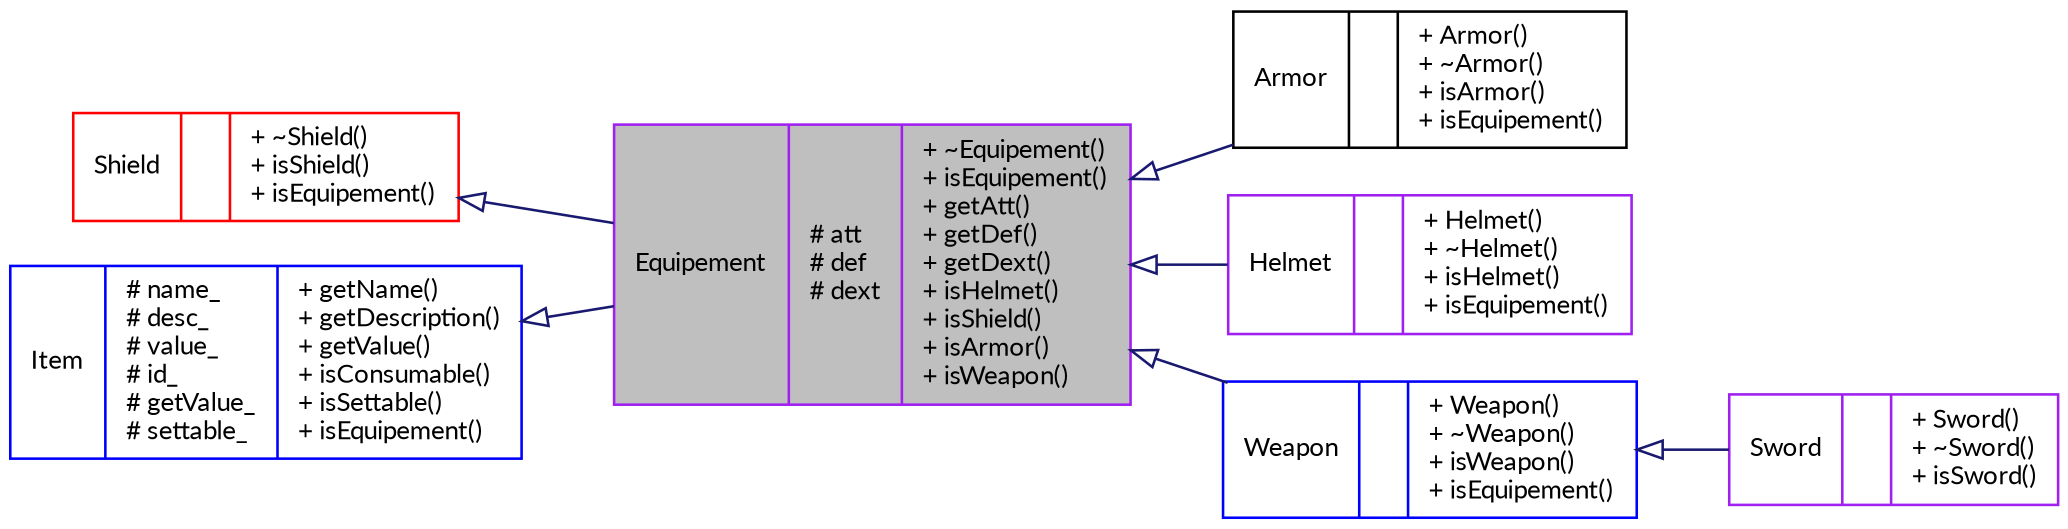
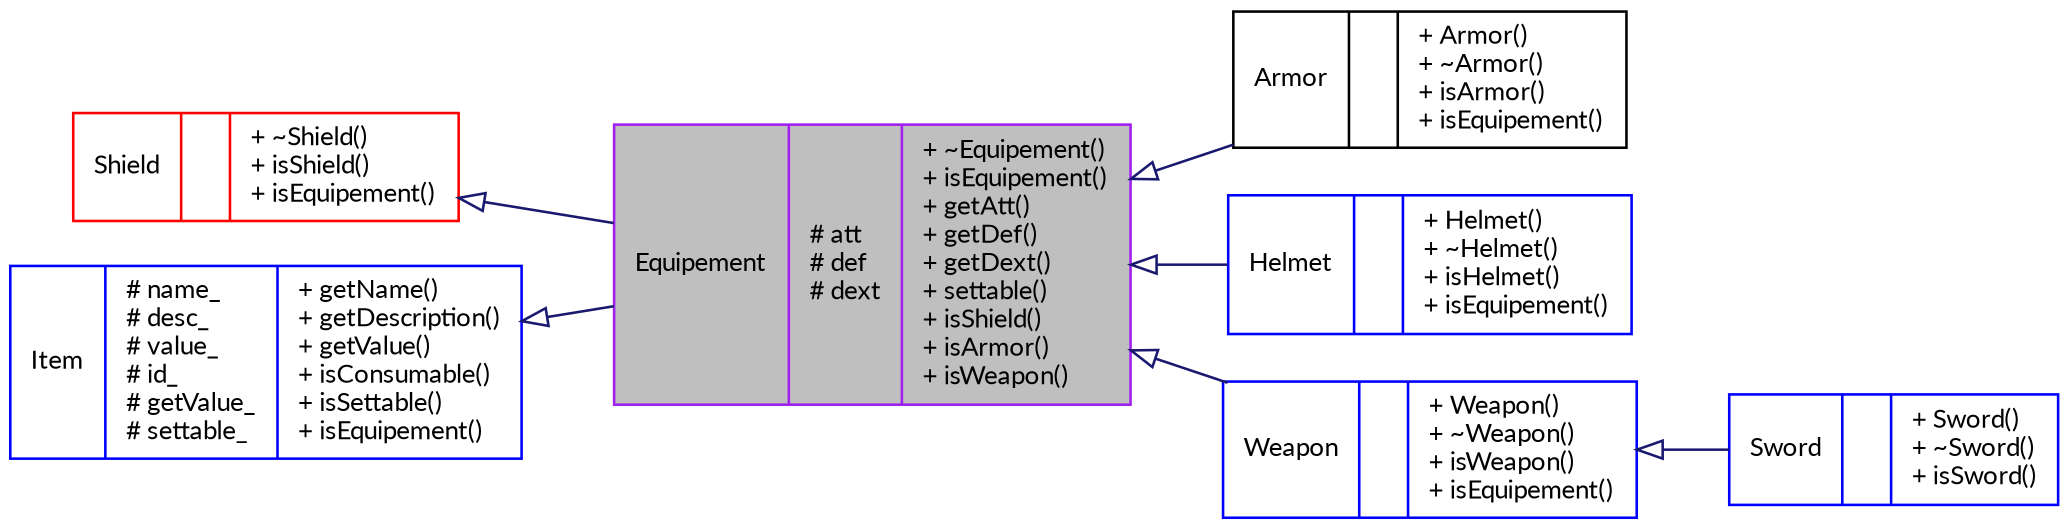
  digraph {
    fontname=Lato
    rankdir=LR
    node [color=blue fillcolor=white fontname=Lato fontsize=10 shape=record style=filled]
    edge [arrowtail=onormal color=midnightblue dir=back fontname=Lato fontsize=10 labelfontname=Helvetica labelfontsize=10 style=solid]
-   n1 [color=purple fillcolor=grey75 fontcolor=black height=0.2 label="{Equipement\n|# att\l# def\l# dext\l|+ ~Equipement()\l+ isEquipement()\l+ getAtt()\l+ getDef()\l+ getDext()\l+ isHelmet()\l+ isShield()\l+ isArmor()\l+ isWeapon()\l}" width=0.4]
+   n1 [color=purple fillcolor=grey75 fontcolor=black height=0.2 label="{Equipement\n|# att\l# def\l# dext\l|+ ~Equipement()\l+ isEquipement()\l+ getAtt()\l+ getDef()\l+ getDext()\l+ settable()\l+ isShield()\l+ isArmor()\l+ isWeapon()\l}" width=0.4]
    n2 [color=black height=0.2 label="{Armor\n||+ Armor()\l+ ~Armor()\l+ isArmor()\l+ isEquipement()\l}" width=0.4]
-   n3 [color=purple height=0.2 label="{Helmet\n||+ Helmet()\l+ ~Helmet()\l+ isHelmet()\l+ isEquipement()\l}" width=0.4]
+   n3 [height=0.2 label="{Helmet\n||+ Helmet()\l+ ~Helmet()\l+ isHelmet()\l+ isEquipement()\l}" width=0.4]
    n4 [height=0.2 label="{Weapon\n||+ Weapon()\l+ ~Weapon()\l+ isWeapon()\l+ isEquipement()\l}" width=0.4]
    n5 [color=red height=0.2 label="{Shield\n||+ ~Shield()\l+ isShield()\l+ isEquipement()\l}" width=0.4]
-   n6 [color=purple height=0.2 label="{Sword\n||+ Sword()\l+ ~Sword()\l+ isSword()\l}" width=0.4]
+   n6 [height=0.2 label="{Sword\n||+ Sword()\l+ ~Sword()\l+ isSword()\l}" width=0.4]
    n7 [height=0.2 label="{Item\n|# name_\l# desc_\l# value_\l# id_\l# getValue_\l# settable_\l|+ getName()\l+ getDescription()\l+ getValue()\l+ isConsumable()\l+ isSettable()\l+ isEquipement()\l}" width=0.4]
    n1 -> n2
    n1 -> n3
    n1 -> n4
    n4 -> n6
    n5 -> n1
    n7 -> n1
  }
